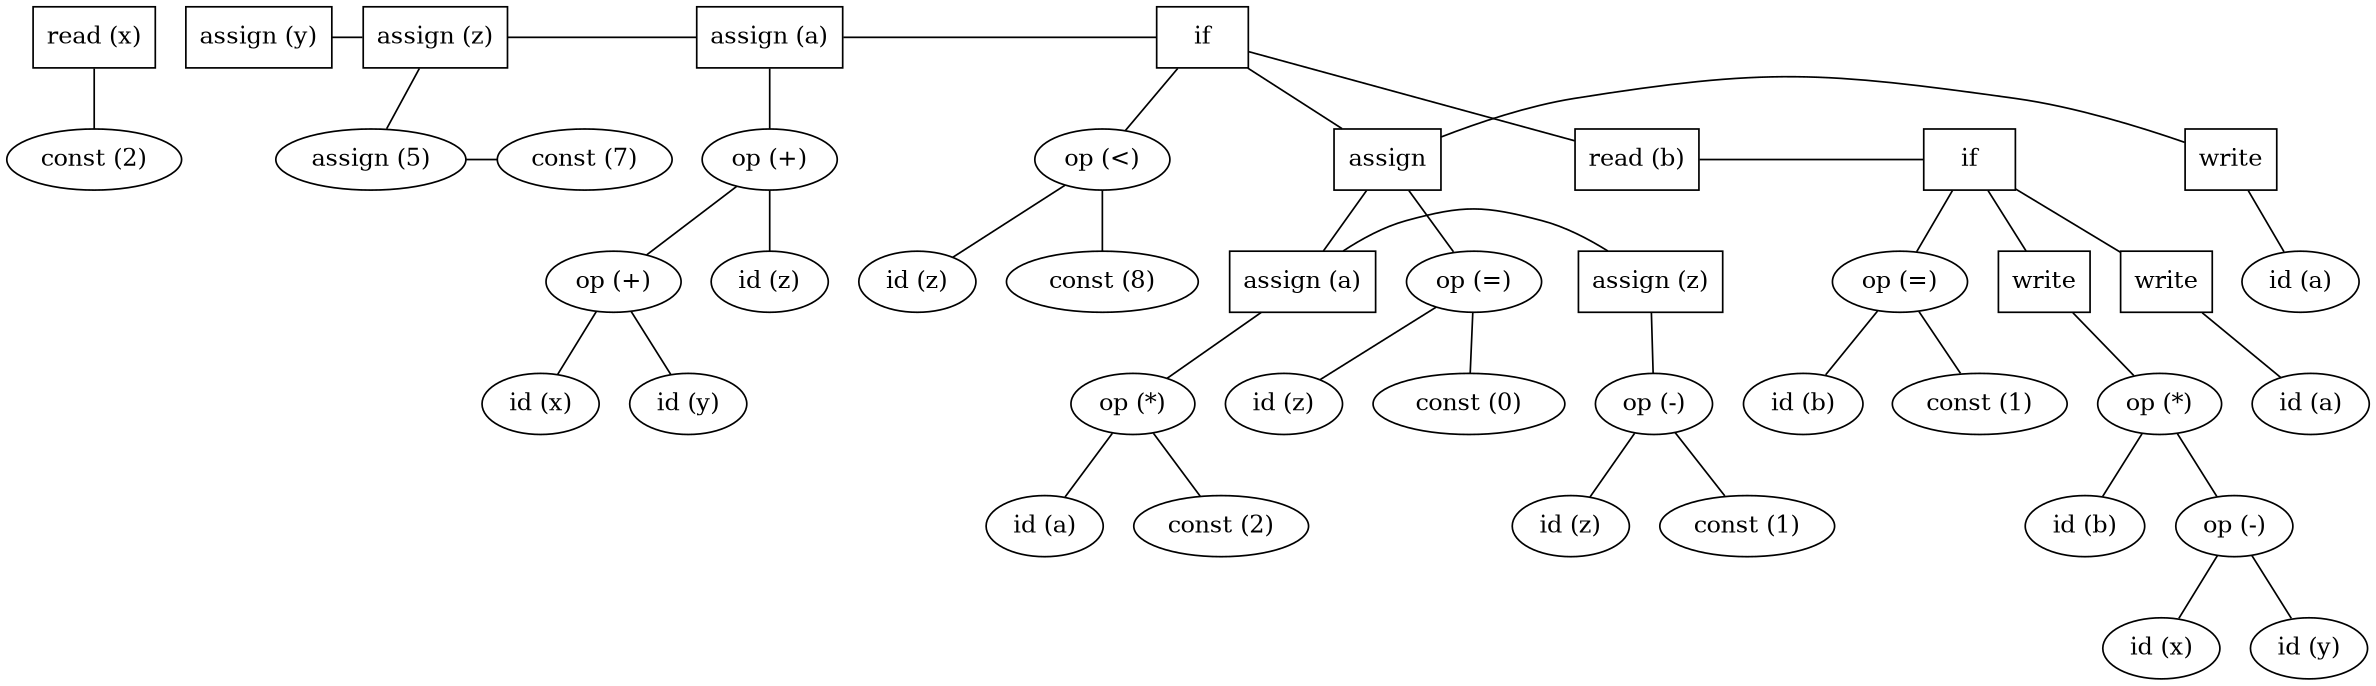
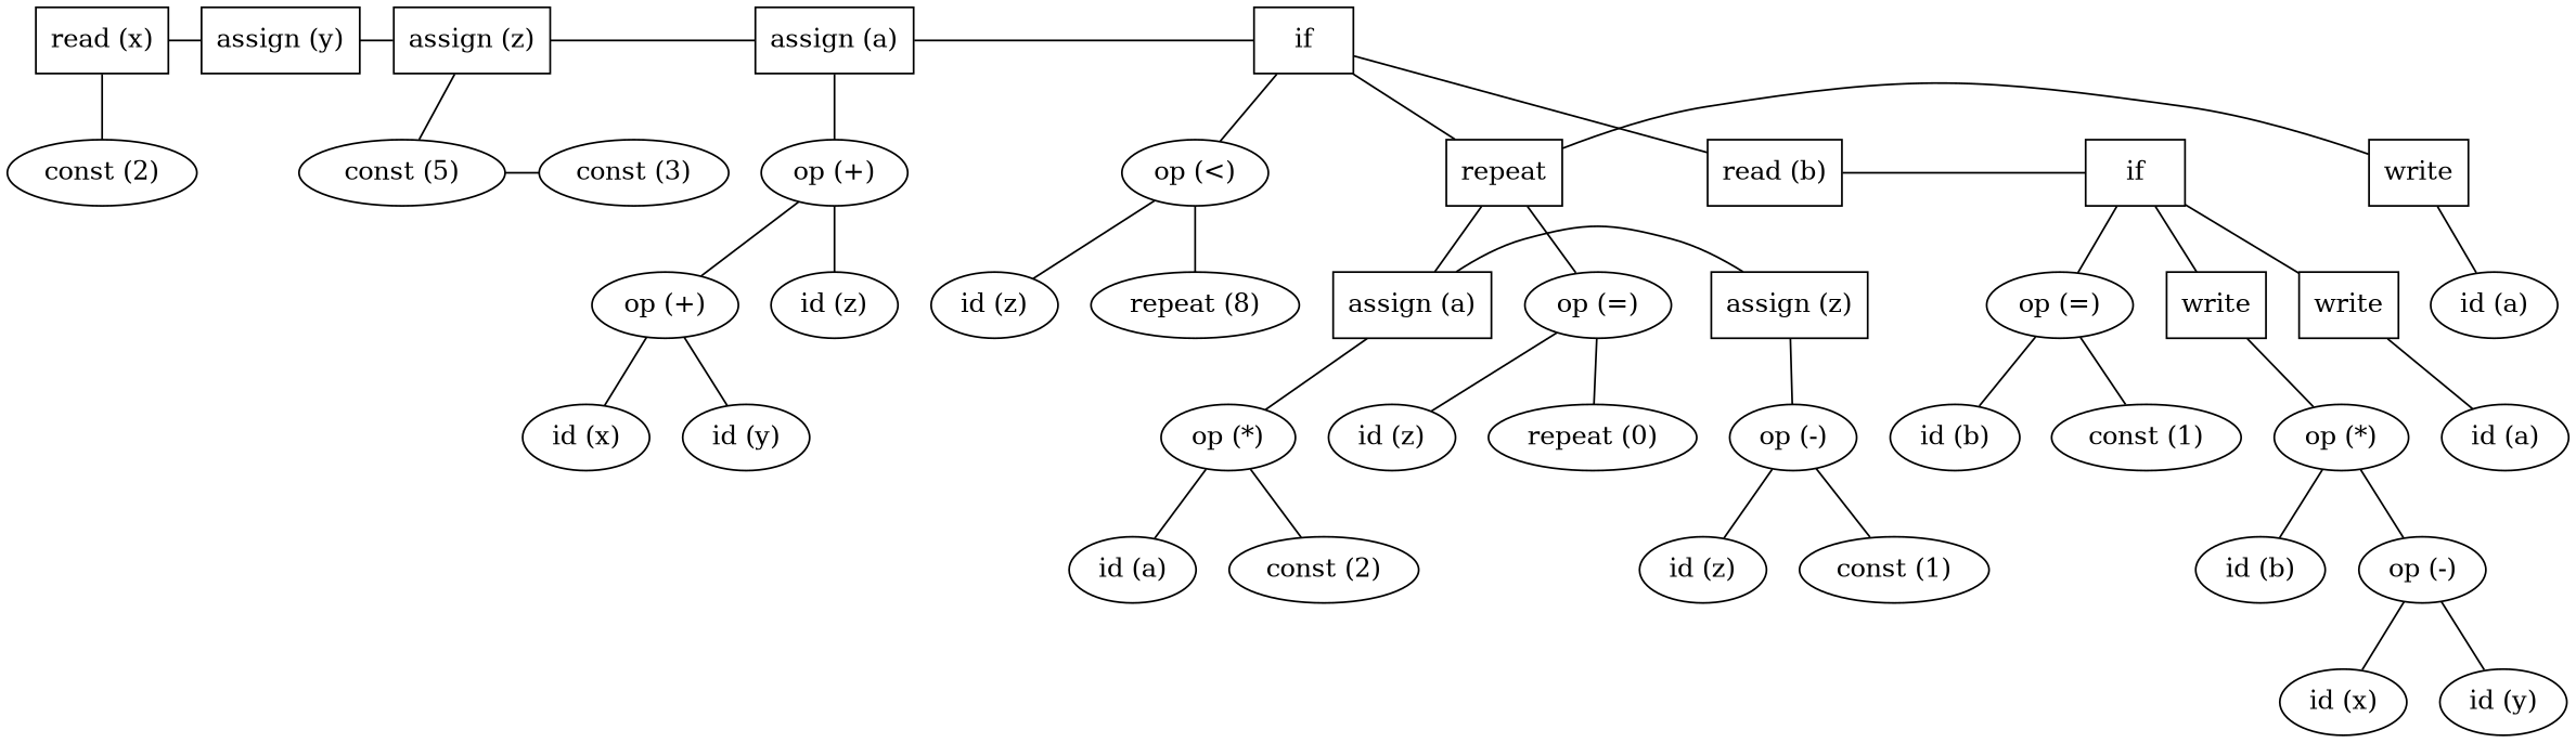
  graph {
    ordering=out
    n1 [label="read (x)" shape=rectangle]
    n2 [label="assign (y)" shape=rectangle]
    n3 [label="assign (z)" shape=rectangle]
    n4 [label="assign (a)" shape=rectangle]
    n5 [label=if shape=rectangle]
    n6 [label="const (2)"]
-   n7 [label="const (7)"]
-   n8 [label="assign (5)"]
+   n7 [label="const (3)"]
+   n8 [label="const (5)"]
    n9 [label="op (+)"]
    n10 [label="op (<)"]
-   n11 [label=assign shape=rectangle]
+   n11 [label=repeat shape=rectangle]
    n12 [label=write shape=rectangle]
    n13 [label="read (b)" shape=rectangle]
    n14 [label=if shape=rectangle]
    n15 [label="op (+)"]
    n16 [label="id (z)"]
    n17 [label="id (z)"]
-   n18 [label="const (8)"]
+   n18 [label="repeat (8)"]
    n19 [label="assign (a)" shape=rectangle]
    n20 [label="assign (z)" shape=rectangle]
    n21 [label="op (=)"]
    n22 [label="id (a)"]
    n23 [label="op (=)"]
    n24 [label=write shape=rectangle]
    n25 [label=write shape=rectangle]
    n26 [label="id (x)"]
    n27 [label="id (y)"]
    n28 [label="op (*)"]
    n29 [label="op (-)"]
    n30 [label="id (z)"]
-   n31 [label="const (0)"]
+   n31 [label="repeat (0)"]
    n32 [label="id (b)"]
    n33 [label="const (1)"]
    n34 [label="op (*)"]
    n35 [label="id (a)"]
    n36 [label="id (a)"]
    n37 [label="const (2)"]
    n38 [label="id (z)"]
    n39 [label="const (1)"]
    n40 [label="id (b)"]
    n41 [label="op (-)"]
    n42 [label="id (x)"]
    n43 [label="id (y)"]
    subgraph sub_1 {
      rank=same
      n1
      n2
      n3
      n4
      n5
    }
    subgraph sub_2 {
      rank=same
      n6
      n7
      n8
      n9
      n10
      n11
      n12
      n13
      n14
    }
    subgraph sub_3 {
      rank=same
      n15
      n16
      n17
      n18
      n19
      n20
      n21
      n22
      n23
      n24
      n25
    }
    subgraph sub_4 {
      rank=same
      n26
      n27
      n28
      n29
      n30
      n31
      n32
      n33
      n34
      n35
    }
    subgraph sub_5 {
      rank=same
      n36
      n37
      n38
      n39
      n40
      n41
    }
    subgraph sub_6 {
      rank=same
      n42
      n43
    }
+   n1 -- n2
    n1 -- n6
    n2 -- n3
    n3 -- n4
    n3 -- n8
    n4 -- n5
    n4 -- n9
    n5 -- n10
    n5 -- n11
    n5 -- n13
    n8 -- n7
    n9 -- n15
    n9 -- n16
    n10 -- n17
    n10 -- n18
    n11 -- n12
    n11 -- n19
    n11 -- n21
    n12 -- n22
    n13 -- n14
    n14 -- n23
    n14 -- n24
    n14 -- n25
    n15 -- n26
    n15 -- n27
    n19 -- n20
    n19 -- n28
    n20 -- n29
    n21 -- n30
    n21 -- n31
    n23 -- n32
    n23 -- n33
    n24 -- n34
    n25 -- n35
    n28 -- n36
    n28 -- n37
    n29 -- n38
    n29 -- n39
    n34 -- n40
    n34 -- n41
    n41 -- n42
    n41 -- n43
  }
